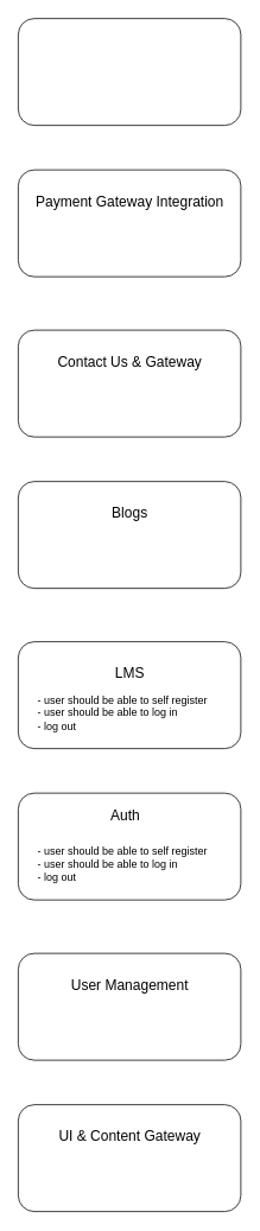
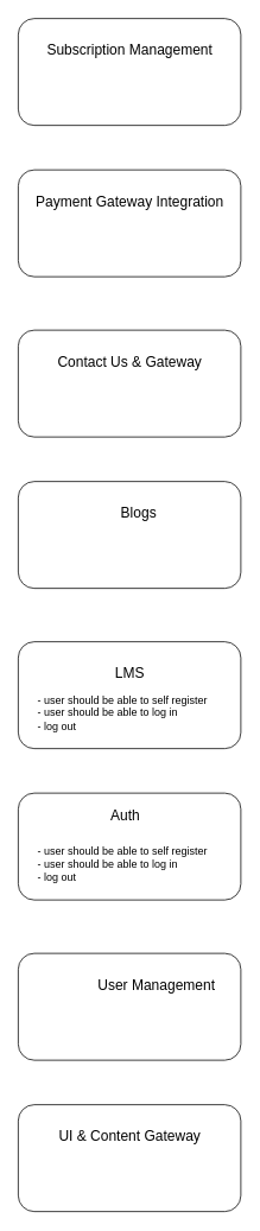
  <mxCell id="0" />
  <mxCell id="1" parent="0" />
  <mxCell id="2" value="" style="rounded=1;whiteSpace=wrap;html=1;" parent="1" vertex="1"><mxGeometry x="20" y="890" width="250" height="120" as="geometry" /></mxCell>
  <mxCell id="3" value="&lt;font style=&quot;font-size: 16px;&quot;&gt;Auth&lt;/font&gt;" style="text;html=1;align=center;verticalAlign=middle;resizable=0;points=[];autosize=1;strokeColor=none;fillColor=none;" parent="1" vertex="1"><mxGeometry x="110" y="900" width="60" height="30" as="geometry" /></mxCell>
  <mxCell id="4" value="- user should be able to self register&lt;div&gt;- user should be able to log in&lt;/div&gt;&lt;div&gt;- log out&lt;/div&gt;" style="text;html=1;align=left;verticalAlign=middle;resizable=0;points=[];autosize=1;strokeColor=none;fillColor=none;" parent="1" vertex="1"><mxGeometry x="40" y="940" width="210" height="60" as="geometry" /></mxCell>
  <mxCell id="5" value="" style="group" vertex="1" connectable="0" parent="1"><mxGeometry x="20" y="720" width="250" height="120" as="geometry" /></mxCell>
  <mxCell id="6" value="" style="rounded=1;whiteSpace=wrap;html=1;" parent="5" vertex="1"><mxGeometry width="250" height="120" as="geometry" /></mxCell>
  <mxCell id="7" value="&lt;font style=&quot;font-size: 16px;&quot;&gt;LMS&lt;/font&gt;" style="text;html=1;align=center;verticalAlign=middle;resizable=0;points=[];autosize=1;strokeColor=none;fillColor=none;" parent="5" vertex="1"><mxGeometry x="95" y="20" width="60" height="30" as="geometry" /></mxCell>
  <mxCell id="8" value="- user should be able to self register&lt;div&gt;- user should be able to log in&lt;/div&gt;&lt;div&gt;- log out&lt;/div&gt;" style="text;html=1;align=left;verticalAlign=middle;resizable=0;points=[];autosize=1;strokeColor=none;fillColor=none;" parent="5" vertex="1"><mxGeometry x="20" y="50" width="210" height="60" as="geometry" /></mxCell>
  <mxCell id="9" value="" style="group" vertex="1" connectable="0" parent="1"><mxGeometry x="20" y="540" width="250" height="120" as="geometry" /></mxCell>
  <mxCell id="10" value="" style="rounded=1;whiteSpace=wrap;html=1;" vertex="1" parent="9"><mxGeometry width="250" height="120" as="geometry" /></mxCell>
- <mxCell id="11" value="&lt;font style=&quot;font-size: 16px;&quot;&gt;Blogs&lt;/font&gt;" style="text;html=1;align=center;verticalAlign=middle;resizable=0;points=[];autosize=1;strokeColor=none;fillColor=none;" vertex="1" parent="9"><mxGeometry x="95" y="20" width="60" height="30" as="geometry" /></mxCell>
+ <mxCell id="11" value="&lt;font style=&quot;font-size: 16px;&quot;&gt;Blogs&lt;/font&gt;" style="text;html=1;align=center;verticalAlign=middle;resizable=0;points=[];autosize=1;strokeColor=none;fillColor=none;" vertex="1" parent="9"><mxGeometry x="105" y="20" width="60" height="30" as="geometry" /></mxCell>
  <mxCell id="12" value="" style="group" vertex="1" connectable="0" parent="1"><mxGeometry x="20" y="370" width="250" height="120" as="geometry" /></mxCell>
  <mxCell id="13" value="" style="rounded=1;whiteSpace=wrap;html=1;" vertex="1" parent="12"><mxGeometry width="250" height="120" as="geometry" /></mxCell>
  <mxCell id="14" value="&lt;font style=&quot;font-size: 16px;&quot;&gt;Contact Us &amp;amp; Gateway&lt;/font&gt;" style="text;html=1;align=center;verticalAlign=middle;resizable=0;points=[];autosize=1;strokeColor=none;fillColor=none;" vertex="1" parent="12"><mxGeometry x="30" y="20" width="190" height="30" as="geometry" /></mxCell>
  <mxCell id="15" value="" style="group" vertex="1" connectable="0" parent="1"><mxGeometry x="20" y="190" width="250" height="120" as="geometry" /></mxCell>
  <mxCell id="16" value="" style="rounded=1;whiteSpace=wrap;html=1;" vertex="1" parent="15"><mxGeometry width="250" height="120" as="geometry" /></mxCell>
  <mxCell id="17" value="&lt;font style=&quot;font-size: 16px;&quot;&gt;Payment Gateway Integration&lt;/font&gt;" style="text;html=1;align=center;verticalAlign=middle;resizable=0;points=[];autosize=1;strokeColor=none;fillColor=none;" vertex="1" parent="15"><mxGeometry x="10" y="20" width="230" height="30" as="geometry" /></mxCell>
  <mxCell id="18" value="" style="group" vertex="1" connectable="0" parent="1"><mxGeometry x="20" y="20" width="250" height="120" as="geometry" /></mxCell>
  <mxCell id="19" value="" style="rounded=1;whiteSpace=wrap;html=1;" vertex="1" parent="18"><mxGeometry width="250" height="120" as="geometry" /></mxCell>
+ <mxCell id="20" value="&lt;font style=&quot;font-size: 16px;&quot;&gt;Subscription Management&lt;/font&gt;" style="text;html=1;align=center;verticalAlign=middle;resizable=0;points=[];autosize=1;strokeColor=none;fillColor=none;" vertex="1" parent="18"><mxGeometry x="20" y="20" width="210" height="30" as="geometry" /></mxCell>
  <mxCell id="21" value="" style="group" vertex="1" connectable="0" parent="1"><mxGeometry x="20" y="1070" width="250" height="120" as="geometry" /></mxCell>
  <mxCell id="22" value="" style="rounded=1;whiteSpace=wrap;html=1;" vertex="1" parent="21"><mxGeometry width="250" height="120" as="geometry" /></mxCell>
- <mxCell id="23" value="&lt;font style=&quot;font-size: 16px;&quot;&gt;User Management&lt;/font&gt;" style="text;html=1;align=center;verticalAlign=middle;resizable=0;points=[];autosize=1;strokeColor=none;fillColor=none;" vertex="1" parent="21"><mxGeometry x="45" y="20" width="160" height="30" as="geometry" /></mxCell>
+ <mxCell id="23" value="&lt;font style=&quot;font-size: 16px;&quot;&gt;User Management&lt;/font&gt;" style="text;html=1;align=center;verticalAlign=middle;resizable=0;points=[];autosize=1;strokeColor=none;fillColor=none;" vertex="1" parent="21"><mxGeometry x="75" y="20" width="160" height="30" as="geometry" /></mxCell>
  <mxCell id="24" value="" style="group" vertex="1" connectable="0" parent="1"><mxGeometry x="20" y="1240" width="250" height="120" as="geometry" /></mxCell>
  <mxCell id="25" value="" style="rounded=1;whiteSpace=wrap;html=1;" vertex="1" parent="24"><mxGeometry width="250" height="120" as="geometry" /></mxCell>
  <mxCell id="26" value="&lt;font style=&quot;font-size: 16px;&quot;&gt;UI &amp;amp; Content Gateway&lt;/font&gt;" style="text;html=1;align=center;verticalAlign=middle;resizable=0;points=[];autosize=1;strokeColor=none;fillColor=none;" vertex="1" parent="24"><mxGeometry x="20" y="20" width="210" height="30" as="geometry" /></mxCell>
